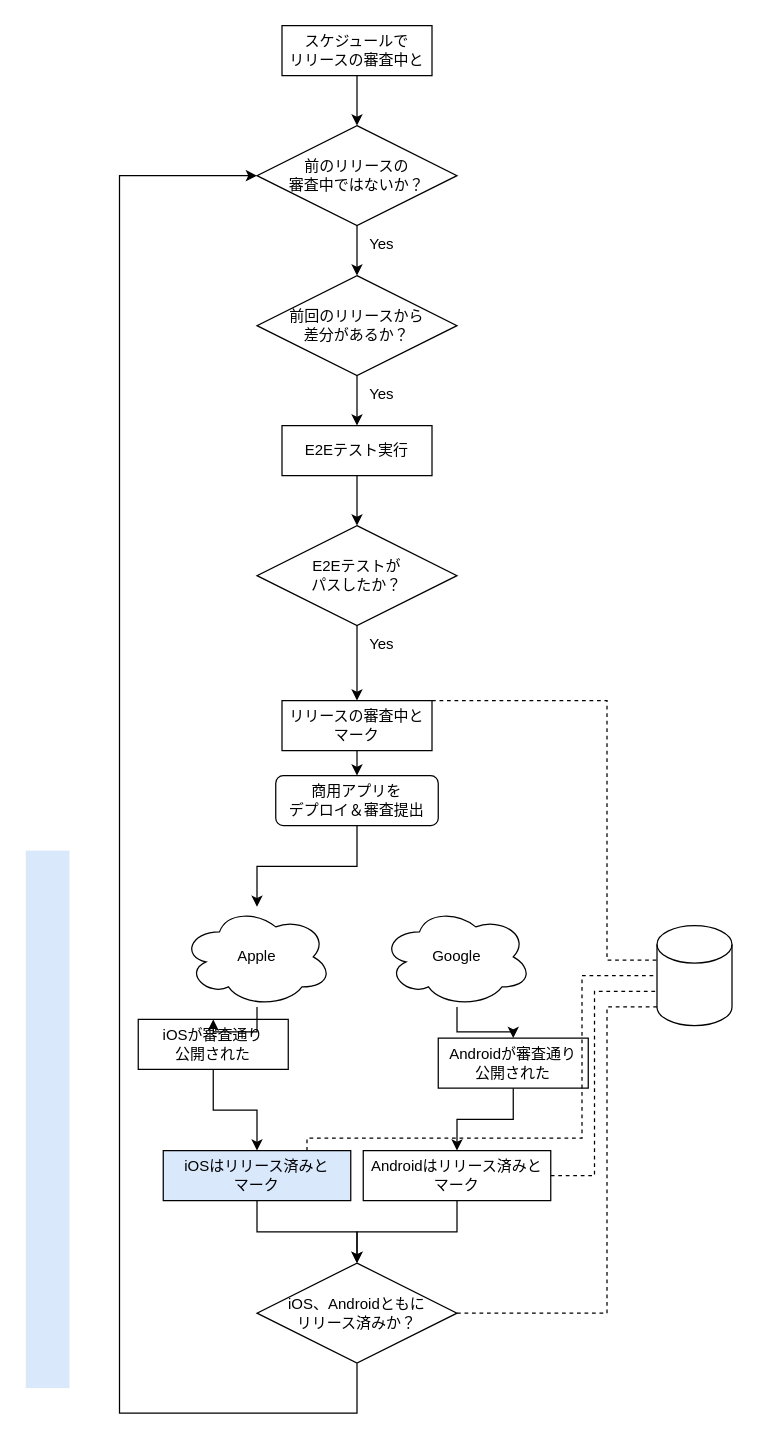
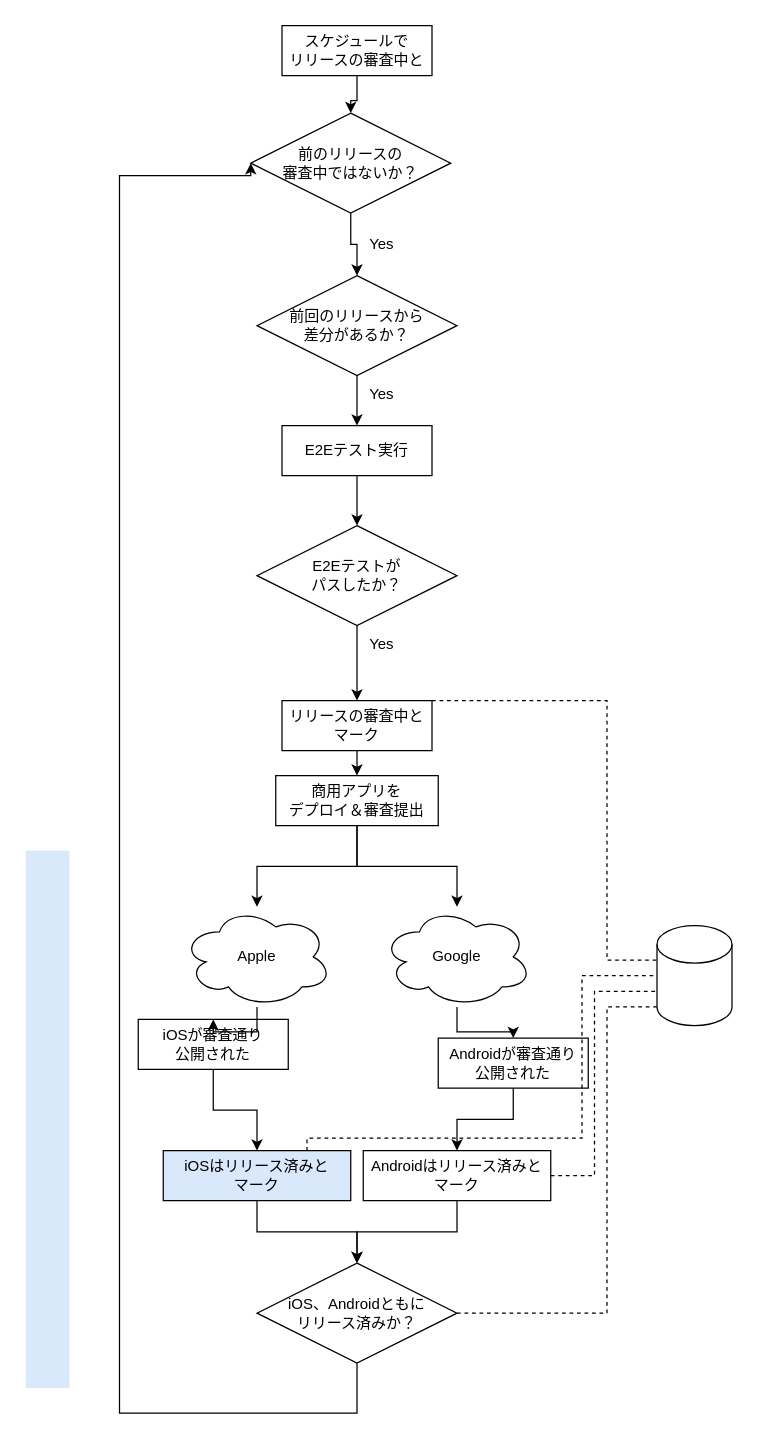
  <mxCell id="0" />
  <mxCell id="1" parent="0" />
  <mxCell id="2" value="" style="rounded=0;whiteSpace=wrap;html=1;fillColor=#dae8fc;strokeColor=none;" vertex="1" parent="1"><mxGeometry x="20" y="680" width="35" height="430" as="geometry" /></mxCell>
  <mxCell id="3" style="edgeStyle=orthogonalEdgeStyle;rounded=0;orthogonalLoop=1;jettySize=auto;html=1;entryX=0.5;entryY=0;entryDx=0;entryDy=0;" edge="1" parent="1" source="4" target="6"><mxGeometry relative="1" as="geometry" /></mxCell>
  <mxCell id="4" value="前回のリリースから&lt;br&gt;差分があるか？" style="rhombus;whiteSpace=wrap;html=1;" vertex="1" parent="1"><mxGeometry y="220" width="160" height="80" as="geometry" x="205" /></mxCell>
  <mxCell id="5" style="edgeStyle=orthogonalEdgeStyle;rounded=0;orthogonalLoop=1;jettySize=auto;html=1;entryX=0.5;entryY=0;entryDx=0;entryDy=0;" edge="1" parent="1" source="6" target="8"><mxGeometry relative="1" as="geometry" /></mxCell>
  <mxCell id="6" value="E2Eテスト実行" style="rounded=0;whiteSpace=wrap;html=1;" vertex="1" parent="1"><mxGeometry x="225" y="340" width="120" height="40" as="geometry" /></mxCell>
  <mxCell id="7" style="edgeStyle=orthogonalEdgeStyle;rounded=0;orthogonalLoop=1;jettySize=auto;html=1;exitX=0.5;exitY=1;exitDx=0;exitDy=0;" edge="1" parent="1" source="8" target="15"><mxGeometry relative="1" as="geometry" /></mxCell>
  <mxCell id="8" value="E2Eテストが&lt;br&gt;パスしたか？" style="rhombus;whiteSpace=wrap;html=1;" vertex="1" parent="1"><mxGeometry y="420" width="160" height="80" as="geometry" x="205" /></mxCell>
  <mxCell id="9" value="Yes" style="text;html=1;align=center;verticalAlign=middle;whiteSpace=wrap;rounded=0;" vertex="1" parent="1"><mxGeometry x="275" width="60" height="30" as="geometry" y="180" /></mxCell>
  <mxCell id="10" style="edgeStyle=orthogonalEdgeStyle;rounded=0;orthogonalLoop=1;jettySize=auto;html=1;entryX=0.5;entryY=0;entryDx=0;entryDy=0;" edge="1" parent="1" source="11" target="4"><mxGeometry relative="1" as="geometry" /></mxCell>
- <mxCell id="11" value="前のリリースの&lt;br&gt;審査中ではないか？" style="rhombus;whiteSpace=wrap;html=1;" vertex="1" parent="1"><mxGeometry y="100" width="160" height="80" as="geometry" x="205" /></mxCell>
+ <mxCell id="11" value="前のリリースの&lt;br&gt;審査中ではないか？" style="rhombus;whiteSpace=wrap;html=1;" vertex="1" parent="1"><mxGeometry x="200" y="90" width="160" height="80" as="geometry" /></mxCell>
  <mxCell id="12" value="Yes" style="text;html=1;align=center;verticalAlign=middle;whiteSpace=wrap;rounded=0;" vertex="1" parent="1"><mxGeometry x="275" y="300" width="60" height="30" as="geometry" /></mxCell>
  <mxCell id="13" value="Yes" style="text;html=1;align=center;verticalAlign=middle;whiteSpace=wrap;rounded=0;" vertex="1" parent="1"><mxGeometry x="275" y="500" width="60" height="30" as="geometry" /></mxCell>
  <mxCell id="14" style="edgeStyle=orthogonalEdgeStyle;rounded=0;orthogonalLoop=1;jettySize=auto;html=1;exitX=0.5;exitY=1;exitDx=0;exitDy=0;entryX=0.5;entryY=0;entryDx=0;entryDy=0;" edge="1" parent="1" source="15" target="17"><mxGeometry relative="1" as="geometry" /></mxCell>
  <mxCell id="15" value="リリースの審査中と&lt;br&gt;マーク" style="rounded=0;whiteSpace=wrap;html=1;" vertex="1" parent="1"><mxGeometry x="225" y="560" width="120" height="40" as="geometry" /></mxCell>
  <mxCell id="16" value="" style="shape=cylinder3;whiteSpace=wrap;html=1;boundedLbl=1;backgroundOutline=1;size=15;" vertex="1" parent="1"><mxGeometry x="525" y="740" width="60" height="80" as="geometry" /></mxCell>
- <mxCell id="17" value="商用アプリを&lt;br&gt;デプロイ＆審査提出" style="whiteSpace=wrap;html=1;rounded=1;" vertex="1" parent="1"><mxGeometry x="220" y="620" width="130" height="40" as="geometry" /></mxCell>
+ <mxCell id="17" value="商用アプリを&lt;br&gt;デプロイ＆審査提出" style="rounded=0;whiteSpace=wrap;html=1;" vertex="1" parent="1"><mxGeometry x="220" y="620" width="130" height="40" as="geometry" /></mxCell>
  <mxCell id="18" style="edgeStyle=orthogonalEdgeStyle;rounded=0;orthogonalLoop=1;jettySize=auto;html=1;entryX=0.5;entryY=0;entryDx=0;entryDy=0;" edge="1" parent="1" source="19" target="23"><mxGeometry relative="1" as="geometry" /></mxCell>
  <mxCell id="19" value="iOSが審査通り&lt;br&gt;公開された" style="rounded=0;whiteSpace=wrap;html=1;" vertex="1" parent="1"><mxGeometry x="110" y="815" width="120" height="40" as="geometry" /></mxCell>
  <mxCell id="20" style="edgeStyle=orthogonalEdgeStyle;rounded=0;orthogonalLoop=1;jettySize=auto;html=1;entryX=0.5;entryY=0;entryDx=0;entryDy=0;" edge="1" parent="1" source="21" target="25"><mxGeometry relative="1" as="geometry" /></mxCell>
  <mxCell id="21" value="Androidが審査通り&lt;br&gt;公開された" style="rounded=0;whiteSpace=wrap;html=1;" vertex="1" parent="1"><mxGeometry x="350" y="830" width="120" height="40" as="geometry" /></mxCell>
  <mxCell id="22" style="edgeStyle=orthogonalEdgeStyle;rounded=0;orthogonalLoop=1;jettySize=auto;html=1;entryX=0.5;entryY=0;entryDx=0;entryDy=0;" edge="1" parent="1" source="23" target="27"><mxGeometry relative="1" as="geometry" /></mxCell>
  <mxCell id="23" value="iOSはリリース済みと&lt;br&gt;マーク" style="rounded=0;whiteSpace=wrap;html=1;fillColor=#dae8fc;" vertex="1" parent="1"><mxGeometry x="130" y="920" width="150" height="40" as="geometry" /></mxCell>
  <mxCell id="24" style="edgeStyle=orthogonalEdgeStyle;rounded=0;orthogonalLoop=1;jettySize=auto;html=1;entryX=0.5;entryY=0;entryDx=0;entryDy=0;" edge="1" parent="1" source="25" target="27"><mxGeometry relative="1" as="geometry" /></mxCell>
  <mxCell id="25" value="Androidはリリース済みと&lt;br&gt;マーク" style="rounded=0;whiteSpace=wrap;html=1;" vertex="1" parent="1"><mxGeometry x="290" y="920" width="150" height="40" as="geometry" /></mxCell>
  <mxCell id="26" style="edgeStyle=orthogonalEdgeStyle;rounded=0;orthogonalLoop=1;jettySize=auto;html=1;entryX=0;entryY=0.5;entryDx=0;entryDy=0;" edge="1" parent="1" source="27" target="11"><mxGeometry relative="1" as="geometry"><Array as="points"><mxPoint x="285" y="1130" /><mxPoint x="95" y="1130" /><mxPoint x="95" y="140" /></Array></mxGeometry></mxCell>
  <mxCell id="27" value="iOS、Androidともに&lt;br&gt;リリース済みか？" style="rhombus;whiteSpace=wrap;html=1;" vertex="1" parent="1"><mxGeometry y="1010" width="160" height="80" as="geometry" x="205" /></mxCell>
  <mxCell id="28" style="edgeStyle=orthogonalEdgeStyle;rounded=0;orthogonalLoop=1;jettySize=auto;html=1;entryX=0;entryY=1;entryDx=0;entryDy=-15;entryPerimeter=0;dashed=1;endArrow=none;endFill=0;" edge="1" parent="1" source="27" target="16"><mxGeometry relative="1" as="geometry"><Array as="points"><mxPoint x="485" y="1050" /><mxPoint x="485" y="805" /></Array></mxGeometry></mxCell>
  <mxCell id="29" style="edgeStyle=orthogonalEdgeStyle;rounded=0;orthogonalLoop=1;jettySize=auto;html=1;entryX=0.5;entryY=0;entryDx=0;entryDy=0;" edge="1" parent="1" source="30" target="11"><mxGeometry relative="1" as="geometry" /></mxCell>
  <mxCell id="30" value="スケジュールで&lt;br&gt;リリースの審査中と" style="rounded=0;whiteSpace=wrap;html=1;" vertex="1" parent="1"><mxGeometry x="225" y="20" width="120" height="40" as="geometry" /></mxCell>
  <mxCell id="31" style="edgeStyle=orthogonalEdgeStyle;rounded=0;orthogonalLoop=1;jettySize=auto;html=1;" edge="1" parent="1" source="32" target="19"><mxGeometry relative="1" as="geometry" /></mxCell>
  <mxCell id="32" value="Apple" style="ellipse;shape=cloud;whiteSpace=wrap;html=1;" vertex="1" parent="1"><mxGeometry x="145" y="725" width="120" height="80" as="geometry" /></mxCell>
  <mxCell id="33" style="edgeStyle=orthogonalEdgeStyle;rounded=0;orthogonalLoop=1;jettySize=auto;html=1;" edge="1" parent="1" source="34" target="21"><mxGeometry relative="1" as="geometry" /></mxCell>
  <mxCell id="34" value="Google" style="ellipse;shape=cloud;whiteSpace=wrap;html=1;" vertex="1" parent="1"><mxGeometry x="305" y="725" width="120" height="80" as="geometry" /></mxCell>
  <mxCell id="35" style="edgeStyle=orthogonalEdgeStyle;rounded=0;orthogonalLoop=1;jettySize=auto;html=1;" edge="1" parent="1" source="17" target="32"><mxGeometry relative="1" as="geometry" /></mxCell>
+ <mxCell id="36" style="edgeStyle=orthogonalEdgeStyle;rounded=0;orthogonalLoop=1;jettySize=auto;html=1;" edge="1" parent="1" source="17" target="34"><mxGeometry relative="1" as="geometry" /></mxCell>
  <mxCell id="37" style="edgeStyle=orthogonalEdgeStyle;rounded=0;orthogonalLoop=1;jettySize=auto;html=1;entryX=0;entryY=0;entryDx=0;entryDy=27.5;entryPerimeter=0;dashed=1;endArrow=none;endFill=0;" edge="1" parent="1" source="15" target="16"><mxGeometry relative="1" as="geometry"><Array as="points"><mxPoint x="485" y="560" /><mxPoint x="485" y="768" /></Array></mxGeometry></mxCell>
  <mxCell id="38" style="edgeStyle=orthogonalEdgeStyle;rounded=0;orthogonalLoop=1;jettySize=auto;html=1;entryX=0;entryY=0;entryDx=0;entryDy=52.5;entryPerimeter=0;dashed=1;endArrow=none;endFill=0;" edge="1" parent="1" source="25" target="16"><mxGeometry relative="1" as="geometry"><Array as="points"><mxPoint x="475" y="940" /><mxPoint x="475" y="792" /></Array></mxGeometry></mxCell>
  <mxCell id="39" style="edgeStyle=orthogonalEdgeStyle;rounded=0;orthogonalLoop=1;jettySize=auto;html=1;entryX=0;entryY=0.5;entryDx=0;entryDy=0;entryPerimeter=0;dashed=1;endArrow=none;endFill=0;" edge="1" parent="1" source="23" target="16"><mxGeometry relative="1" as="geometry"><Array as="points"><mxPoint x="245" y="910" /><mxPoint x="465" y="910" /><mxPoint x="465" y="780" /></Array></mxGeometry></mxCell>
